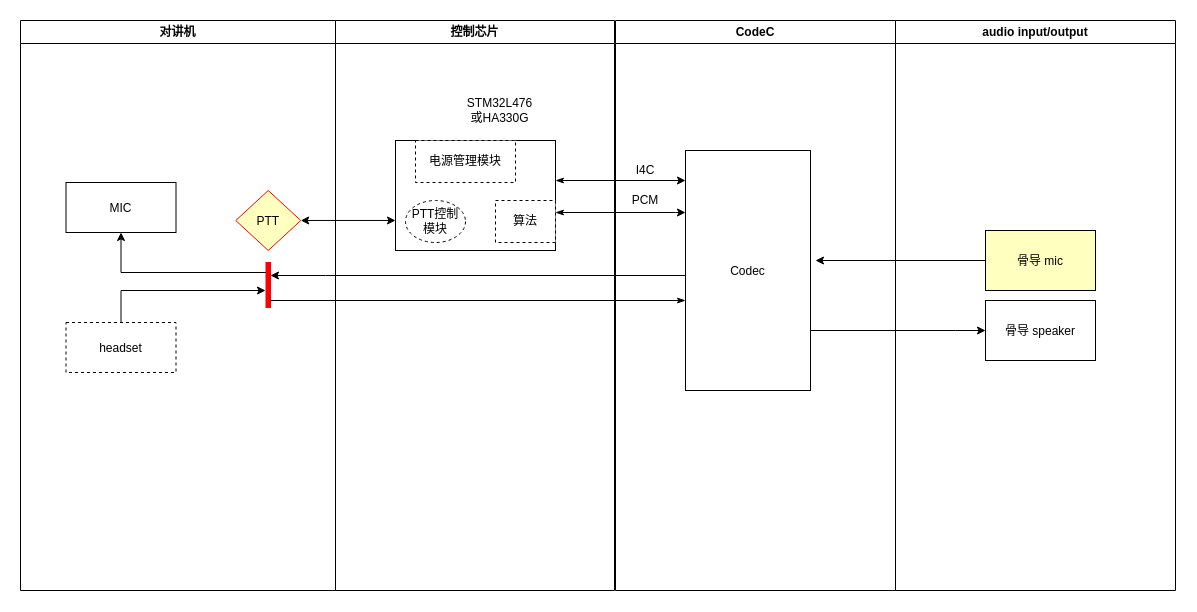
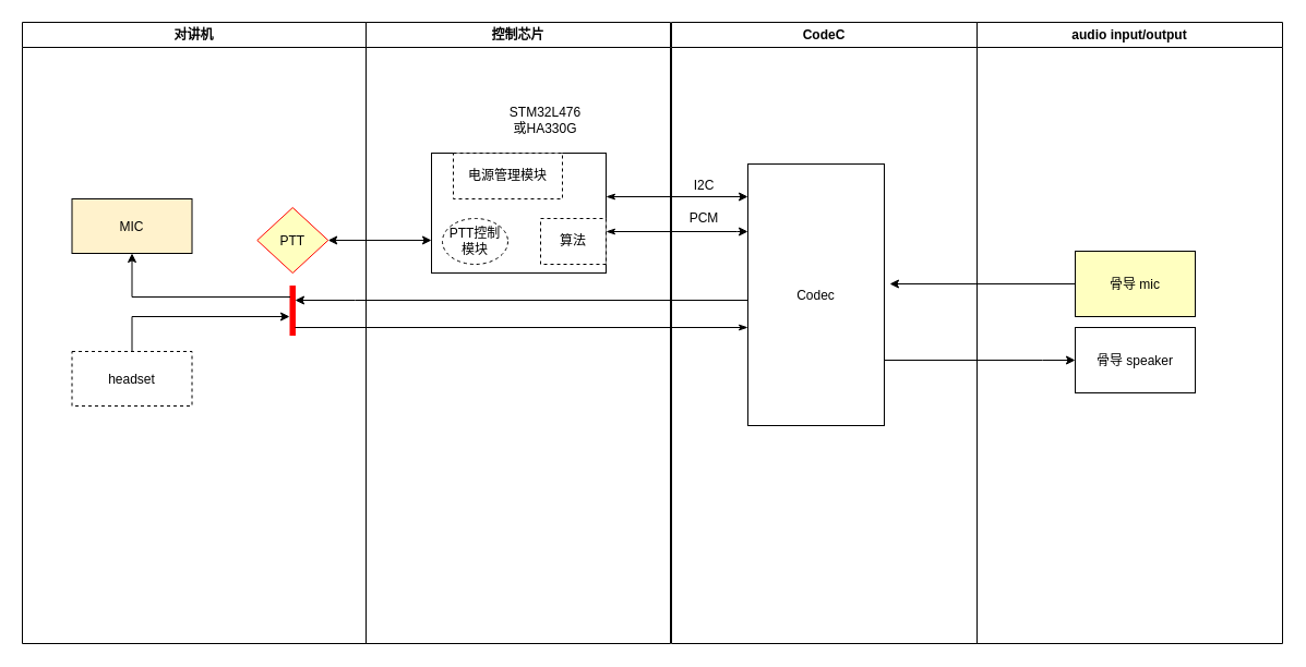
  <mxCell id="0" />
  <mxCell id="1" parent="0" />
  <mxCell id="2" value="对讲机" style="swimlane;whiteSpace=wrap" parent="1" vertex="1"><mxGeometry x="20" y="20" width="315" height="570" as="geometry" /></mxCell>
  <mxCell id="3" value="" style="whiteSpace=wrap;strokeColor=#FF0000;fillColor=#FF0000" vertex="1" parent="2"><mxGeometry x="245.5" y="242" width="4.5" height="45" as="geometry" /></mxCell>
  <mxCell id="4" value="PTT" style="rhombus;fillColor=#ffffc0;strokeColor=#ff0000;" parent="2" vertex="1"><mxGeometry x="215.25" y="170" width="65" height="60" as="geometry" /></mxCell>
  <mxCell id="5" value="" style="group" vertex="1" connectable="0" parent="2"><mxGeometry x="45.5" y="162" width="110" height="190" as="geometry" /></mxCell>
- <mxCell id="6" value="MIC" style="" parent="5" vertex="1"><mxGeometry width="110" height="50" as="geometry" /></mxCell>
+ <mxCell id="6" value="MIC" style="fillColor=#fff2cc;" parent="5" vertex="1"><mxGeometry width="110" height="50" as="geometry" /></mxCell>
  <mxCell id="7" value="headset" style="dashed=1;" vertex="1" parent="5"><mxGeometry y="140" width="110" height="50" as="geometry" /></mxCell>
  <mxCell id="8" style="edgeStyle=orthogonalEdgeStyle;rounded=0;jumpSize=0;orthogonalLoop=1;jettySize=auto;html=1;startArrow=classic;startFill=1;endArrow=none;endFill=0;" edge="1" parent="5" source="6"><mxGeometry relative="1" as="geometry"><mxPoint x="200" y="90" as="targetPoint" /><Array as="points"><mxPoint x="55.5" y="90" /></Array></mxGeometry></mxCell>
  <mxCell id="9" value="控制芯片" style="swimlane;whiteSpace=wrap" parent="1" vertex="1"><mxGeometry x="335" y="20" width="279" height="570" as="geometry" /></mxCell>
  <mxCell id="10" value="&lt;span&gt;STM32L476&lt;br&gt;或HA330G&lt;/span&gt;" style="text;html=1;strokeColor=none;fillColor=none;align=center;verticalAlign=middle;whiteSpace=wrap;rounded=0;dashed=1;" vertex="1" parent="9"><mxGeometry x="145" y="80" width="39" height="20" as="geometry" /></mxCell>
  <mxCell id="11" value="" style="" vertex="1" parent="9"><mxGeometry x="60" y="120" width="160" height="110" as="geometry" /></mxCell>
  <mxCell id="12" value="算法" style="rounded=0;whiteSpace=wrap;html=1;dashed=1;" vertex="1" parent="9"><mxGeometry x="160" y="180" width="60" height="42" as="geometry" /></mxCell>
  <mxCell id="13" value="PTT控制模块" style="ellipse;whiteSpace=wrap;html=1;dashed=1;" vertex="1" parent="9"><mxGeometry x="70" y="180" width="60" height="42" as="geometry" /></mxCell>
  <mxCell id="14" value="电源管理模块" style="rounded=0;whiteSpace=wrap;html=1;dashed=1;" vertex="1" parent="9"><mxGeometry x="80" y="120" width="100" height="42" as="geometry" /></mxCell>
  <mxCell id="15" value="CodeC" style="swimlane;whiteSpace=wrap" parent="1" vertex="1"><mxGeometry x="615" y="20" width="280" height="570" as="geometry" /></mxCell>
  <mxCell id="16" value="Codec" style="" parent="15" vertex="1"><mxGeometry x="70" y="130" width="125" height="240" as="geometry" /></mxCell>
- <mxCell id="17" value="I4C" style="text;html=1;strokeColor=none;fillColor=none;align=center;verticalAlign=middle;whiteSpace=wrap;rounded=0;dashed=1;" vertex="1" parent="15"><mxGeometry x="10" y="140" width="40" height="20" as="geometry" /></mxCell>
+ <mxCell id="17" value="I2C" style="text;html=1;strokeColor=none;fillColor=none;align=center;verticalAlign=middle;whiteSpace=wrap;rounded=0;dashed=1;" vertex="1" parent="15"><mxGeometry x="10" y="140" width="40" height="20" as="geometry" /></mxCell>
  <mxCell id="18" value="PCM" style="text;html=1;strokeColor=none;fillColor=none;align=center;verticalAlign=middle;whiteSpace=wrap;rounded=0;dashed=1;" vertex="1" parent="15"><mxGeometry x="10" y="170" width="40" height="20" as="geometry" /></mxCell>
  <mxCell id="19" value="audio input/output" style="swimlane;whiteSpace=wrap" vertex="1" parent="1"><mxGeometry x="895" y="20" width="280" height="570" as="geometry" /></mxCell>
  <mxCell id="20" value="骨导 mic" style="fillColor=#ffffc0;" vertex="1" parent="19"><mxGeometry x="90" y="210" width="110" height="60" as="geometry" /></mxCell>
  <mxCell id="21" value="骨导 speaker" style="" vertex="1" parent="19"><mxGeometry x="90" y="280" width="110" height="60" as="geometry" /></mxCell>
  <mxCell id="22" style="edgeStyle=orthogonalEdgeStyle;rounded=0;jumpSize=0;orthogonalLoop=1;jettySize=auto;html=1;startArrow=none;startFill=0;endArrow=classic;endFill=1;" edge="1" parent="1" source="7"><mxGeometry relative="1" as="geometry"><mxPoint x="265" y="290" as="targetPoint" /><Array as="points"><mxPoint x="121" y="290" /><mxPoint x="265" y="290" /></Array></mxGeometry></mxCell>
  <mxCell id="23" style="edgeStyle=orthogonalEdgeStyle;rounded=0;jumpSize=0;orthogonalLoop=1;jettySize=auto;html=1;startArrow=classic;startFill=1;endArrow=none;endFill=0;" edge="1" parent="1" source="3"><mxGeometry relative="1" as="geometry"><mxPoint x="685" y="275" as="targetPoint" /><Array as="points"><mxPoint x="325" y="275" /><mxPoint x="325" y="275" /></Array></mxGeometry></mxCell>
  <mxCell id="24" style="edgeStyle=orthogonalEdgeStyle;rounded=0;jumpSize=0;orthogonalLoop=1;jettySize=auto;html=1;startArrow=classic;startFill=1;endArrow=classicThin;endFill=1;" edge="1" parent="1" source="16"><mxGeometry relative="1" as="geometry"><mxPoint x="555" y="212" as="targetPoint" /><Array as="points"><mxPoint x="675" y="212" /><mxPoint x="675" y="212" /></Array></mxGeometry></mxCell>
  <mxCell id="25" style="edgeStyle=orthogonalEdgeStyle;rounded=0;jumpSize=0;orthogonalLoop=1;jettySize=auto;html=1;startArrow=none;startFill=0;endArrow=classicThin;endFill=1;" edge="1" parent="1" source="3"><mxGeometry relative="1" as="geometry"><mxPoint x="270" y="275" as="sourcePoint" /><mxPoint x="685" y="300" as="targetPoint" /><Array as="points"><mxPoint x="685" y="300" /></Array></mxGeometry></mxCell>
  <mxCell id="26" style="edgeStyle=orthogonalEdgeStyle;rounded=0;jumpSize=0;orthogonalLoop=1;jettySize=auto;html=1;entryX=0;entryY=0.727;entryDx=0;entryDy=0;entryPerimeter=0;startArrow=classic;startFill=1;endArrow=classic;endFill=1;" edge="1" parent="1" source="4" target="11"><mxGeometry relative="1" as="geometry" /></mxCell>
  <mxCell id="27" style="edgeStyle=orthogonalEdgeStyle;rounded=0;jumpSize=0;orthogonalLoop=1;jettySize=auto;html=1;startArrow=classic;startFill=1;endArrow=classicThin;endFill=1;" edge="1" parent="1" source="16"><mxGeometry relative="1" as="geometry"><mxPoint x="685" y="212.059" as="sourcePoint" /><mxPoint x="555" y="180" as="targetPoint" /><Array as="points"><mxPoint x="555" y="180" /></Array></mxGeometry></mxCell>
  <mxCell id="28" style="edgeStyle=orthogonalEdgeStyle;rounded=0;jumpSize=0;orthogonalLoop=1;jettySize=auto;html=1;startArrow=none;startFill=0;endArrow=classic;endFill=1;" edge="1" parent="1" source="20"><mxGeometry relative="1" as="geometry"><mxPoint x="815" y="260" as="targetPoint" /></mxGeometry></mxCell>
  <mxCell id="29" style="edgeStyle=orthogonalEdgeStyle;rounded=0;jumpSize=0;orthogonalLoop=1;jettySize=auto;html=1;startArrow=none;startFill=0;endArrow=classic;endFill=1;entryX=0;entryY=0.5;entryDx=0;entryDy=0;" edge="1" parent="1" source="16" target="21"><mxGeometry relative="1" as="geometry"><mxPoint x="945" y="330" as="targetPoint" /><Array as="points"><mxPoint x="955" y="330" /></Array></mxGeometry></mxCell>
